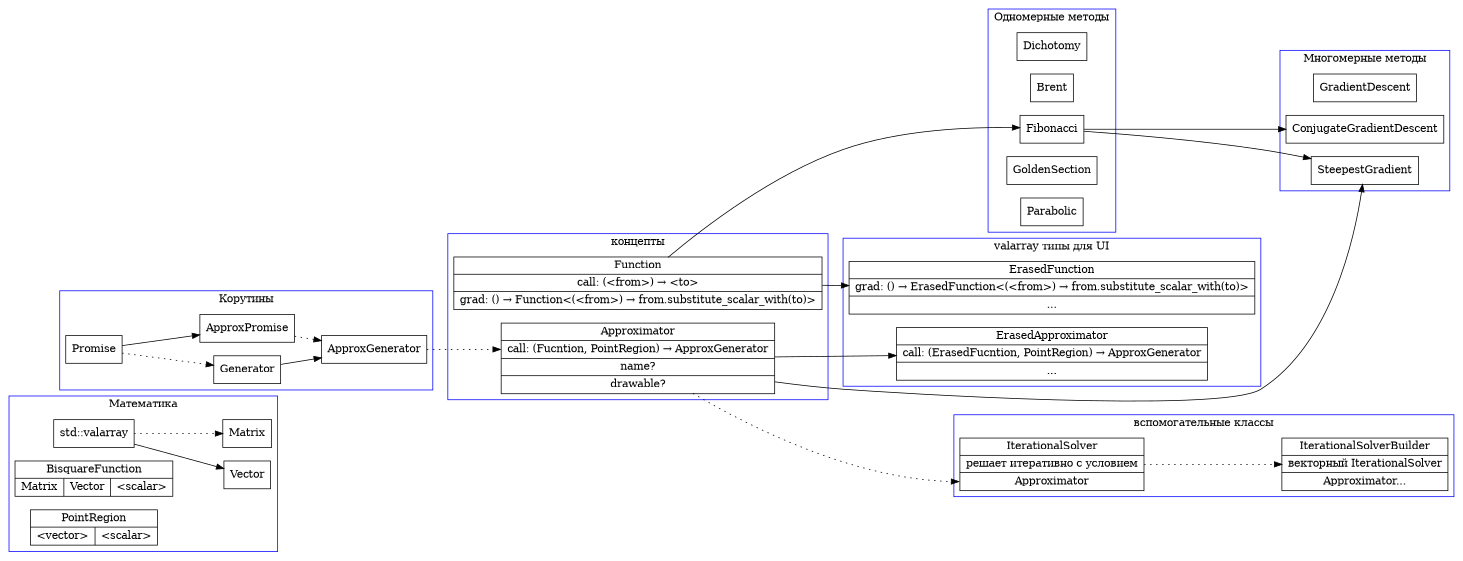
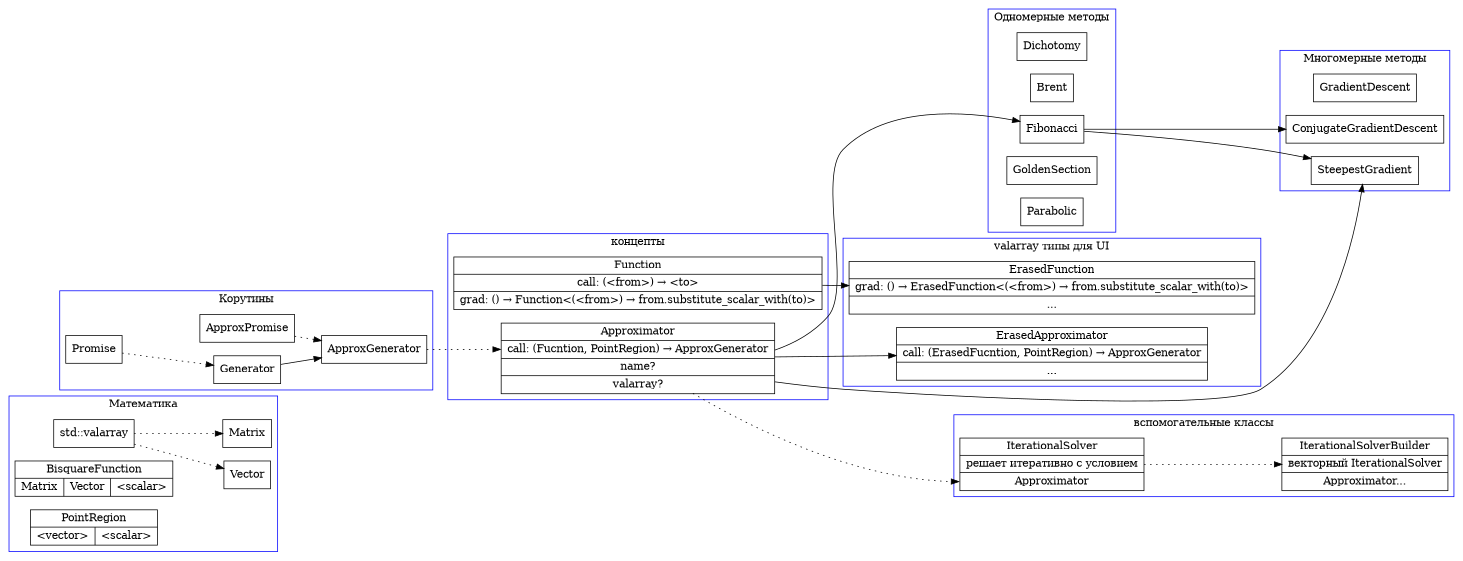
  digraph {
    compound=true
    rankdir=LR
    node [shape=record]
    n1 [label="std::valarray"]
    Vector
    Matrix
    n4 [label="BisquareFunction|{Matrix|Vector|\<scalar\>}"]
    n5 [label="PointRegion|{\<vector\>|\<scalar\>}"]
    Dichotomy
    Brent
    Fibonacci
    GoldenSection
    Parabolic
    GradientDescent
    SteepestGradient
    ConjugateGradientDescent
    Promise
    Generator
    ApproxPromise
    ApproxGenerator
    n18 [label="Function|call: (\<from\>) → \<to\>|grad: () → Function\<(\<from\>) → from.substitute_scalar_with(to)\>"]
-   n19 [label="Approximator|<f1>call: (Fucntion, PointRegion) → ApproxGenerator|name?|drawable?"]
+   n19 [label="Approximator|<f1>call: (Fucntion, PointRegion) → ApproxGenerator|name?|valarray?"]
    n20 [label="IterationalSolver|решает итеративно с условием|<f1>Approximator"]
    n21 [label="IterationalSolverBuilder|векторный IterationalSolver|Approximator..."]
    n22 [label="ErasedFunction|grad: () → ErasedFunction\<(\<from\>) → from.substitute_scalar_with(to)\>|..."]
    n23 [label="ErasedApproximator|call: (ErasedFucntion, PointRegion) → ApproxGenerator|..."]
    subgraph cluster_1 {
      color=blue
      label="Математика"
      n1
      Vector
      Matrix
      n4
      n5
    }
    subgraph cluster_2 {
      color=blue
      label="Одномерные методы"
      Dichotomy
      Brent
      Fibonacci
      GoldenSection
      Parabolic
    }
    subgraph cluster_3 {
      color=blue
      label="Многомерные методы"
      GradientDescent
      SteepestGradient
      ConjugateGradientDescent
    }
    subgraph cluster_4 {
      color=blue
      label="Корутины"
      Promise
      Generator
      ApproxPromise
      ApproxGenerator
    }
    subgraph cluster_5 {
      color=blue
      label="концепты"
      n18
      n19
    }
    subgraph cluster_6 {
      color=blue
      label="вспомогательные классы"
      n20
      n21
    }
    subgraph cluster_7 {
      color=blue
      label="valarray типы для UI"
      n22
      n23
    }
-   n1 -> Vector
+   n1 -> Vector [style=dotted]
    n1 -> Matrix [style=dotted]
    Fibonacci -> SteepestGradient
    Fibonacci -> ConjugateGradientDescent
    Promise -> Generator [style=dotted]
-   Promise -> ApproxPromise
    Generator -> ApproxGenerator
    ApproxPromise -> ApproxGenerator [style=dotted]
    ApproxGenerator -> n19 [headport=f1 style=dotted]
    n18 -> n22
-   n18 -> Fibonacci
+   n19 -> Fibonacci
    n19 -> SteepestGradient
    n19 -> n20 [headport=f1 style=dotted]
    n19 -> n23
    n20 -> n21 [style=dotted]
  }
